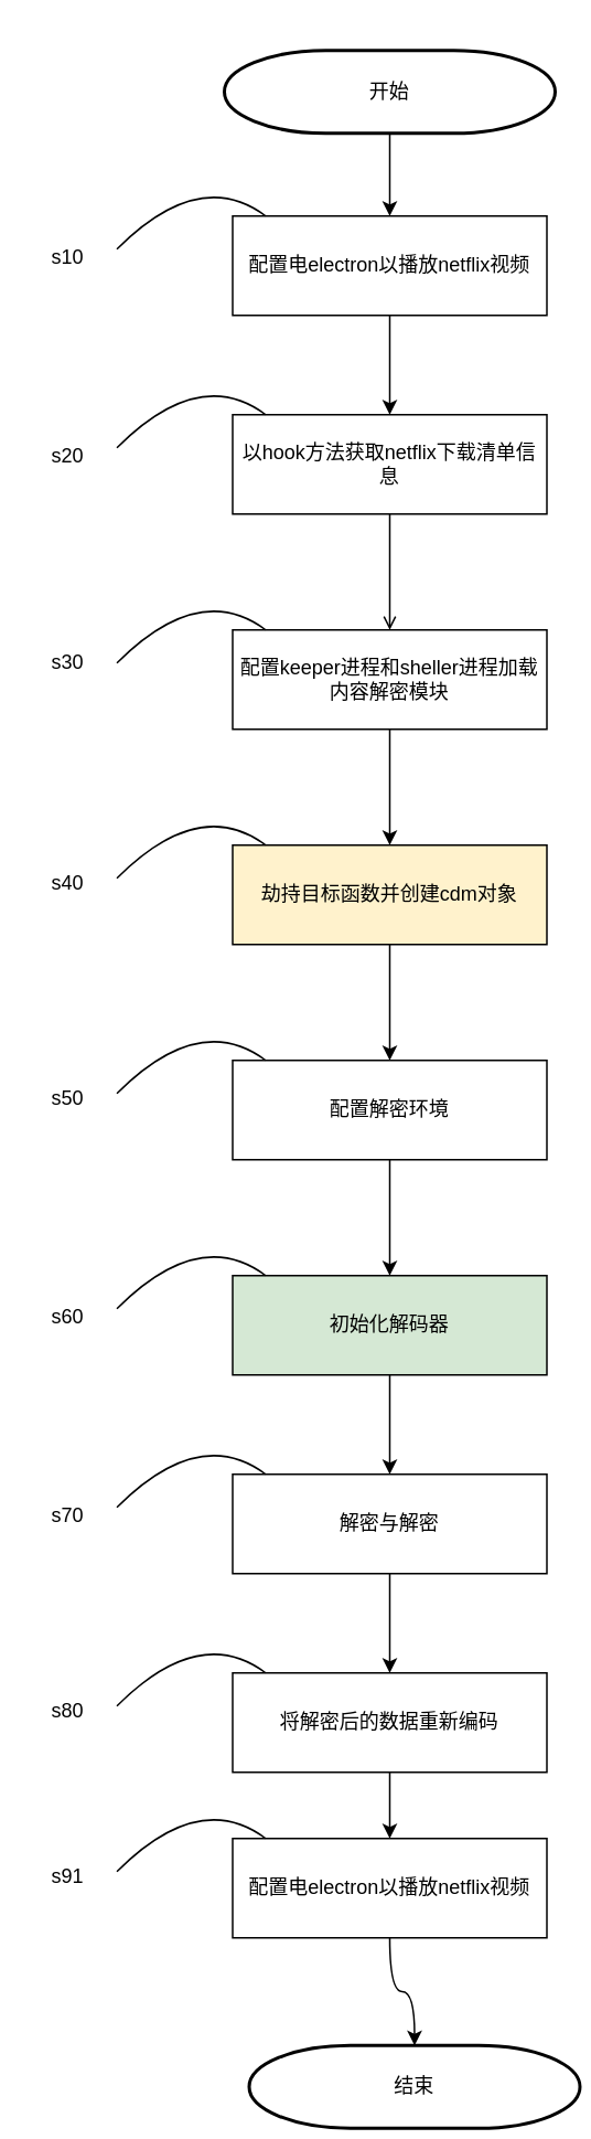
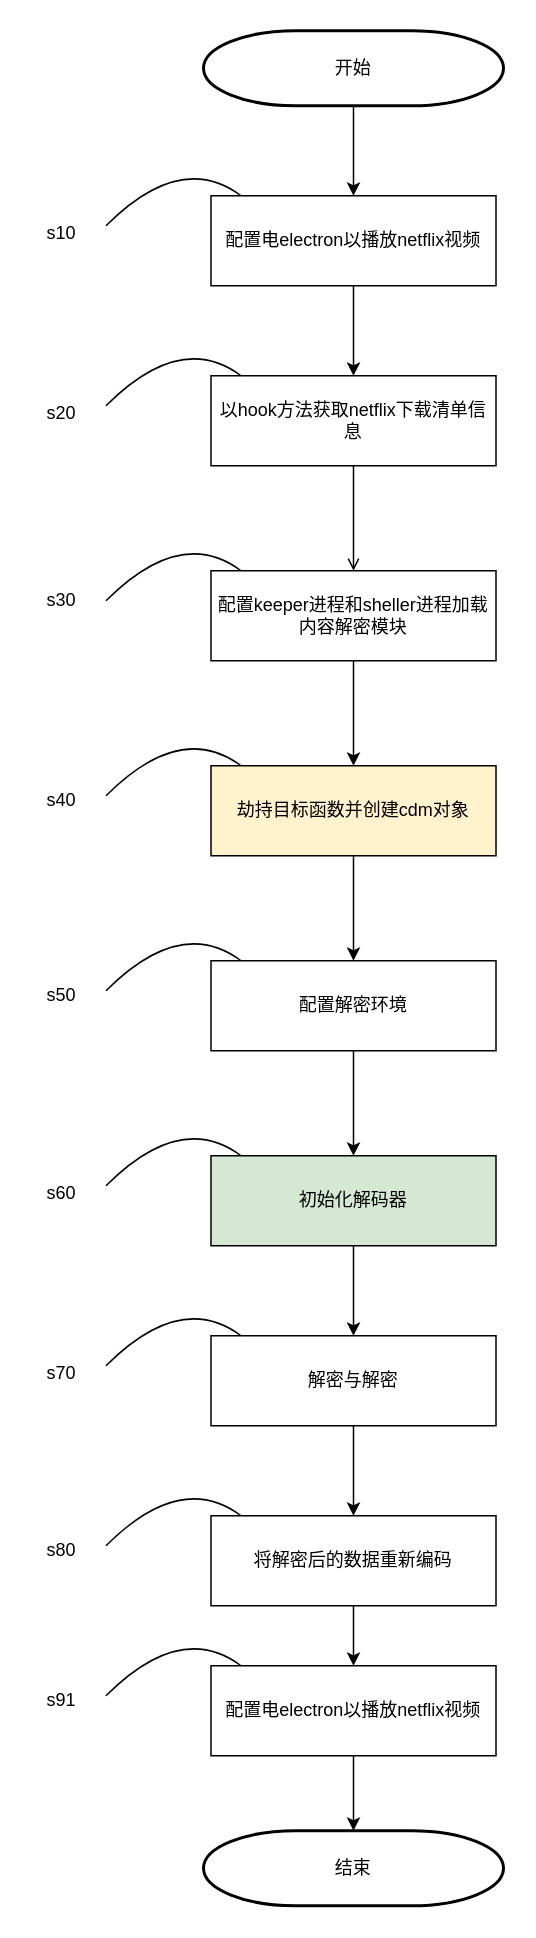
  <mxCell id="0" />
  <mxCell id="1" parent="0" />
  <mxCell id="2" style="edgeStyle=orthogonalEdgeStyle;curved=1;rounded=0;orthogonalLoop=1;jettySize=auto;html=1;exitX=0.5;exitY=1;exitDx=0;exitDy=0;exitPerimeter=0;entryX=0.5;entryY=0;entryDx=0;entryDy=0;" edge="1" parent="1" source="3" target="5"><mxGeometry relative="1" as="geometry" /></mxCell>
- <mxCell id="3" value="&lt;font style=&quot;vertical-align: inherit;&quot;&gt;&lt;font style=&quot;vertical-align: inherit;&quot;&gt;开始&lt;/font&gt;&lt;/font&gt;" style="strokeWidth=2;html=1;shape=mxgraph.flowchart.terminator;whiteSpace=wrap;" vertex="1" parent="1"><mxGeometry x="135" y="30" width="200" height="50" as="geometry" /></mxCell>
+ <mxCell id="3" value="&lt;font style=&quot;vertical-align: inherit;&quot;&gt;&lt;font style=&quot;vertical-align: inherit;&quot;&gt;开始&lt;/font&gt;&lt;/font&gt;" style="strokeWidth=2;html=1;shape=mxgraph.flowchart.terminator;whiteSpace=wrap;" vertex="1" parent="1"><mxGeometry x="135" y="20" width="200" height="50" as="geometry" /></mxCell>
  <mxCell id="4" style="edgeStyle=orthogonalEdgeStyle;curved=1;rounded=0;orthogonalLoop=1;jettySize=auto;html=1;entryX=0.5;entryY=0;entryDx=0;entryDy=0;" edge="1" parent="1" source="5" target="8"><mxGeometry relative="1" as="geometry" /></mxCell>
  <mxCell id="5" value="&lt;font style=&quot;vertical-align: inherit;&quot;&gt;&lt;font style=&quot;vertical-align: inherit;&quot;&gt;&lt;font style=&quot;vertical-align: inherit;&quot;&gt;&lt;font style=&quot;vertical-align: inherit;&quot;&gt;配置电electron以播放netflix视频&lt;/font&gt;&lt;/font&gt;&lt;/font&gt;&lt;/font&gt;" style="rounded=0;whiteSpace=wrap;html=1;" vertex="1" parent="1"><mxGeometry x="140" y="130" width="190" height="60" as="geometry" /></mxCell>
  <mxCell id="6" value="" style="endArrow=none;html=1;rounded=0;curved=1;" edge="1" parent="1"><mxGeometry width="50" height="50" relative="1" as="geometry"><mxPoint x="70" y="150" as="sourcePoint" /><mxPoint x="160" y="130" as="targetPoint" /><Array as="points"><mxPoint x="120" y="100" /></Array></mxGeometry></mxCell>
  <mxCell id="7" style="edgeStyle=orthogonalEdgeStyle;curved=1;rounded=0;orthogonalLoop=1;jettySize=auto;html=1;exitX=0.5;exitY=1;exitDx=0;exitDy=0;endArrow=open;" edge="1" parent="1" source="8" target="11"><mxGeometry relative="1" as="geometry" /></mxCell>
  <mxCell id="8" value="&lt;font style=&quot;vertical-align: inherit;&quot;&gt;&lt;font style=&quot;vertical-align: inherit;&quot;&gt;&lt;font style=&quot;vertical-align: inherit;&quot;&gt;&lt;font style=&quot;vertical-align: inherit;&quot;&gt;以hook方法获取netflix下载清单信息&lt;/font&gt;&lt;/font&gt;&lt;/font&gt;&lt;/font&gt;" style="rounded=0;whiteSpace=wrap;html=1;" vertex="1" parent="1"><mxGeometry x="140" y="250" width="190" height="60" as="geometry" /></mxCell>
  <mxCell id="9" value="" style="endArrow=none;html=1;rounded=0;curved=1;" edge="1" parent="1"><mxGeometry width="50" height="50" relative="1" as="geometry"><mxPoint x="70" y="270" as="sourcePoint" /><mxPoint x="160" y="250" as="targetPoint" /><Array as="points"><mxPoint x="120" y="220" /></Array></mxGeometry></mxCell>
  <mxCell id="10" style="edgeStyle=orthogonalEdgeStyle;curved=1;rounded=0;orthogonalLoop=1;jettySize=auto;html=1;entryX=0.5;entryY=0;entryDx=0;entryDy=0;" edge="1" parent="1" source="11" target="14"><mxGeometry relative="1" as="geometry" /></mxCell>
  <mxCell id="11" value="&lt;font style=&quot;vertical-align: inherit;&quot;&gt;&lt;font style=&quot;vertical-align: inherit;&quot;&gt;&lt;font style=&quot;vertical-align: inherit;&quot;&gt;&lt;font style=&quot;vertical-align: inherit;&quot;&gt;&lt;font style=&quot;vertical-align: inherit;&quot;&gt;&lt;font style=&quot;vertical-align: inherit;&quot;&gt;&lt;font style=&quot;vertical-align: inherit;&quot;&gt;&lt;font style=&quot;vertical-align: inherit;&quot;&gt;配置keeper进程和sheller进程加载内容解密模块&lt;/font&gt;&lt;/font&gt;&lt;/font&gt;&lt;/font&gt;&lt;/font&gt;&lt;/font&gt;&lt;/font&gt;&lt;/font&gt;" style="rounded=0;whiteSpace=wrap;html=1;" vertex="1" parent="1"><mxGeometry x="140" y="380" width="190" height="60" as="geometry" /></mxCell>
  <mxCell id="12" value="" style="endArrow=none;html=1;rounded=0;curved=1;" edge="1" parent="1"><mxGeometry width="50" height="50" relative="1" as="geometry"><mxPoint x="70" y="400" as="sourcePoint" /><mxPoint x="160" y="380" as="targetPoint" /><Array as="points"><mxPoint x="120" y="350" /></Array></mxGeometry></mxCell>
  <mxCell id="13" style="edgeStyle=orthogonalEdgeStyle;curved=1;rounded=0;orthogonalLoop=1;jettySize=auto;html=1;entryX=0.5;entryY=0;entryDx=0;entryDy=0;" edge="1" parent="1" source="14" target="17"><mxGeometry relative="1" as="geometry" /></mxCell>
  <mxCell id="14" value="&lt;font style=&quot;vertical-align: inherit;&quot;&gt;&lt;font style=&quot;vertical-align: inherit;&quot;&gt;&lt;font style=&quot;vertical-align: inherit;&quot;&gt;&lt;font style=&quot;vertical-align: inherit;&quot;&gt;&lt;font style=&quot;vertical-align: inherit;&quot;&gt;&lt;font style=&quot;vertical-align: inherit;&quot;&gt;&lt;font style=&quot;vertical-align: inherit;&quot;&gt;&lt;font style=&quot;vertical-align: inherit;&quot;&gt;劫持目标函数并创建cdm对象&lt;/font&gt;&lt;/font&gt;&lt;/font&gt;&lt;/font&gt;&lt;/font&gt;&lt;/font&gt;&lt;/font&gt;&lt;/font&gt;" style="rounded=0;whiteSpace=wrap;html=1;fillColor=#fff2cc;" vertex="1" parent="1"><mxGeometry x="140" y="510" width="190" height="60" as="geometry" /></mxCell>
  <mxCell id="15" value="" style="endArrow=none;html=1;rounded=0;curved=1;" edge="1" parent="1"><mxGeometry width="50" height="50" relative="1" as="geometry"><mxPoint x="70" y="530" as="sourcePoint" /><mxPoint x="160" y="510" as="targetPoint" /><Array as="points"><mxPoint x="120" y="480" /></Array></mxGeometry></mxCell>
  <mxCell id="16" style="edgeStyle=orthogonalEdgeStyle;curved=1;rounded=0;orthogonalLoop=1;jettySize=auto;html=1;" edge="1" parent="1" source="17" target="20"><mxGeometry relative="1" as="geometry" /></mxCell>
  <mxCell id="17" value="&lt;font style=&quot;vertical-align: inherit;&quot;&gt;&lt;font style=&quot;vertical-align: inherit;&quot;&gt;&lt;font style=&quot;vertical-align: inherit;&quot;&gt;&lt;font style=&quot;vertical-align: inherit;&quot;&gt;&lt;font style=&quot;vertical-align: inherit;&quot;&gt;&lt;font style=&quot;vertical-align: inherit;&quot;&gt;&lt;font style=&quot;vertical-align: inherit;&quot;&gt;&lt;font style=&quot;vertical-align: inherit;&quot;&gt;配置解密环境&lt;/font&gt;&lt;/font&gt;&lt;/font&gt;&lt;/font&gt;&lt;/font&gt;&lt;/font&gt;&lt;/font&gt;&lt;/font&gt;" style="rounded=0;whiteSpace=wrap;html=1;" vertex="1" parent="1"><mxGeometry x="140" y="640" width="190" height="60" as="geometry" /></mxCell>
  <mxCell id="18" value="" style="endArrow=none;html=1;rounded=0;curved=1;" edge="1" parent="1"><mxGeometry width="50" height="50" relative="1" as="geometry"><mxPoint x="70" y="660" as="sourcePoint" /><mxPoint x="160" y="640" as="targetPoint" /><Array as="points"><mxPoint x="120" y="610" /></Array></mxGeometry></mxCell>
  <mxCell id="19" style="edgeStyle=orthogonalEdgeStyle;curved=1;rounded=0;orthogonalLoop=1;jettySize=auto;html=1;" edge="1" parent="1" source="20" target="23"><mxGeometry relative="1" as="geometry" /></mxCell>
  <mxCell id="20" value="&lt;font style=&quot;vertical-align: inherit;&quot;&gt;&lt;font style=&quot;vertical-align: inherit;&quot;&gt;&lt;font style=&quot;vertical-align: inherit;&quot;&gt;&lt;font style=&quot;vertical-align: inherit;&quot;&gt;&lt;font style=&quot;vertical-align: inherit;&quot;&gt;&lt;font style=&quot;vertical-align: inherit;&quot;&gt;初始化解码器&lt;/font&gt;&lt;/font&gt;&lt;/font&gt;&lt;/font&gt;&lt;/font&gt;&lt;/font&gt;" style="rounded=0;whiteSpace=wrap;html=1;fillColor=#d5e8d4;" vertex="1" parent="1"><mxGeometry x="140" y="770" width="190" height="60" as="geometry" /></mxCell>
  <mxCell id="21" value="" style="endArrow=none;html=1;rounded=0;curved=1;" edge="1" parent="1"><mxGeometry width="50" height="50" relative="1" as="geometry"><mxPoint x="70" y="790" as="sourcePoint" /><mxPoint x="160" y="770" as="targetPoint" /><Array as="points"><mxPoint x="120" y="740" /></Array></mxGeometry></mxCell>
  <mxCell id="22" style="edgeStyle=orthogonalEdgeStyle;curved=1;rounded=0;orthogonalLoop=1;jettySize=auto;html=1;entryX=0.5;entryY=0;entryDx=0;entryDy=0;" edge="1" parent="1" source="23" target="26"><mxGeometry relative="1" as="geometry" /></mxCell>
  <mxCell id="23" value="&lt;font style=&quot;vertical-align: inherit;&quot;&gt;&lt;font style=&quot;vertical-align: inherit;&quot;&gt;&lt;font style=&quot;vertical-align: inherit;&quot;&gt;&lt;font style=&quot;vertical-align: inherit;&quot;&gt;&lt;font style=&quot;vertical-align: inherit;&quot;&gt;&lt;font style=&quot;vertical-align: inherit;&quot;&gt;解密与解密&lt;/font&gt;&lt;/font&gt;&lt;/font&gt;&lt;/font&gt;&lt;/font&gt;&lt;/font&gt;" style="rounded=0;whiteSpace=wrap;html=1;" vertex="1" parent="1"><mxGeometry x="140" y="890" width="190" height="60" as="geometry" /></mxCell>
  <mxCell id="24" value="" style="endArrow=none;html=1;rounded=0;curved=1;" edge="1" parent="1"><mxGeometry width="50" height="50" relative="1" as="geometry"><mxPoint x="70" y="910" as="sourcePoint" /><mxPoint x="160" y="890" as="targetPoint" /><Array as="points"><mxPoint x="120" y="860" /></Array></mxGeometry></mxCell>
  <mxCell id="25" style="edgeStyle=orthogonalEdgeStyle;curved=1;rounded=0;orthogonalLoop=1;jettySize=auto;html=1;entryX=0.5;entryY=0;entryDx=0;entryDy=0;" edge="1" parent="1" source="26" target="38"><mxGeometry relative="1" as="geometry" /></mxCell>
  <mxCell id="26" value="&lt;font style=&quot;vertical-align: inherit;&quot;&gt;&lt;font style=&quot;vertical-align: inherit;&quot;&gt;&lt;font style=&quot;vertical-align: inherit;&quot;&gt;&lt;font style=&quot;vertical-align: inherit;&quot;&gt;&lt;font style=&quot;vertical-align: inherit;&quot;&gt;&lt;font style=&quot;vertical-align: inherit;&quot;&gt;将解密后的数据重新编码&lt;/font&gt;&lt;/font&gt;&lt;/font&gt;&lt;/font&gt;&lt;/font&gt;&lt;/font&gt;" style="rounded=0;whiteSpace=wrap;html=1;" vertex="1" parent="1"><mxGeometry x="140" y="1010" width="190" height="60" as="geometry" /></mxCell>
  <mxCell id="27" value="" style="endArrow=none;html=1;rounded=0;curved=1;" edge="1" parent="1"><mxGeometry width="50" height="50" relative="1" as="geometry"><mxPoint x="70" y="1030" as="sourcePoint" /><mxPoint x="160" y="1010" as="targetPoint" /><Array as="points"><mxPoint x="120" y="980" /></Array></mxGeometry></mxCell>
- <mxCell id="28" value="&lt;font style=&quot;vertical-align: inherit;&quot;&gt;&lt;font style=&quot;vertical-align: inherit;&quot;&gt;&lt;font style=&quot;vertical-align: inherit;&quot;&gt;&lt;font style=&quot;vertical-align: inherit;&quot;&gt;结束&lt;/font&gt;&lt;/font&gt;&lt;/font&gt;&lt;/font&gt;" style="strokeWidth=2;html=1;shape=mxgraph.flowchart.terminator;whiteSpace=wrap;" vertex="1" parent="1"><mxGeometry x="150" y="1235" width="200" height="50" as="geometry" /></mxCell>
+ <mxCell id="28" value="&lt;font style=&quot;vertical-align: inherit;&quot;&gt;&lt;font style=&quot;vertical-align: inherit;&quot;&gt;&lt;font style=&quot;vertical-align: inherit;&quot;&gt;&lt;font style=&quot;vertical-align: inherit;&quot;&gt;结束&lt;/font&gt;&lt;/font&gt;&lt;/font&gt;&lt;/font&gt;" style="strokeWidth=2;html=1;shape=mxgraph.flowchart.terminator;whiteSpace=wrap;" vertex="1" parent="1"><mxGeometry x="135" y="1220" width="200" height="50" as="geometry" /></mxCell>
  <mxCell id="29" value="&lt;font style=&quot;vertical-align: inherit;&quot;&gt;&lt;font style=&quot;vertical-align: inherit;&quot;&gt;s10&lt;/font&gt;&lt;/font&gt;" style="text;html=1;align=center;verticalAlign=middle;resizable=0;points=[];autosize=1;strokeColor=none;fillColor=none;" vertex="1" parent="1"><mxGeometry x="20" y="140" width="40" height="30" as="geometry" /></mxCell>
  <mxCell id="30" value="&lt;font style=&quot;vertical-align: inherit;&quot;&gt;&lt;font style=&quot;vertical-align: inherit;&quot;&gt;&lt;font style=&quot;vertical-align: inherit;&quot;&gt;&lt;font style=&quot;vertical-align: inherit;&quot;&gt;s20&lt;/font&gt;&lt;/font&gt;&lt;/font&gt;&lt;/font&gt;" style="text;html=1;align=center;verticalAlign=middle;resizable=0;points=[];autosize=1;strokeColor=none;fillColor=none;" vertex="1" parent="1"><mxGeometry x="20" y="260" width="40" height="30" as="geometry" /></mxCell>
  <mxCell id="31" value="&lt;font style=&quot;vertical-align: inherit;&quot;&gt;&lt;font style=&quot;vertical-align: inherit;&quot;&gt;s30&lt;/font&gt;&lt;/font&gt;" style="text;html=1;align=center;verticalAlign=middle;resizable=0;points=[];autosize=1;strokeColor=none;fillColor=none;" vertex="1" parent="1"><mxGeometry x="20" y="385" width="40" height="30" as="geometry" /></mxCell>
  <mxCell id="32" value="&lt;font style=&quot;vertical-align: inherit;&quot;&gt;&lt;font style=&quot;vertical-align: inherit;&quot;&gt;s40&lt;/font&gt;&lt;/font&gt;" style="text;html=1;align=center;verticalAlign=middle;resizable=0;points=[];autosize=1;strokeColor=none;fillColor=none;" vertex="1" parent="1"><mxGeometry x="20" y="518" width="40" height="30" as="geometry" /></mxCell>
  <mxCell id="33" value="&lt;font style=&quot;vertical-align: inherit;&quot;&gt;&lt;font style=&quot;vertical-align: inherit;&quot;&gt;s50&lt;/font&gt;&lt;/font&gt;" style="text;html=1;align=center;verticalAlign=middle;resizable=0;points=[];autosize=1;strokeColor=none;fillColor=none;" vertex="1" parent="1"><mxGeometry x="20" y="648" width="40" height="30" as="geometry" /></mxCell>
  <mxCell id="34" value="&lt;font style=&quot;vertical-align: inherit;&quot;&gt;&lt;font style=&quot;vertical-align: inherit;&quot;&gt;&lt;font style=&quot;vertical-align: inherit;&quot;&gt;&lt;font style=&quot;vertical-align: inherit;&quot;&gt;s60&lt;/font&gt;&lt;/font&gt;&lt;/font&gt;&lt;/font&gt;" style="text;html=1;align=center;verticalAlign=middle;resizable=0;points=[];autosize=1;strokeColor=none;fillColor=none;" vertex="1" parent="1"><mxGeometry x="20" y="780" width="40" height="30" as="geometry" /></mxCell>
  <mxCell id="35" value="&lt;font style=&quot;vertical-align: inherit;&quot;&gt;&lt;font style=&quot;vertical-align: inherit;&quot;&gt;&lt;font style=&quot;vertical-align: inherit;&quot;&gt;&lt;font style=&quot;vertical-align: inherit;&quot;&gt;s70&lt;/font&gt;&lt;/font&gt;&lt;/font&gt;&lt;/font&gt;" style="text;html=1;align=center;verticalAlign=middle;resizable=0;points=[];autosize=1;strokeColor=none;fillColor=none;" vertex="1" parent="1"><mxGeometry x="20" y="900" width="40" height="30" as="geometry" /></mxCell>
  <mxCell id="36" value="&lt;font style=&quot;vertical-align: inherit;&quot;&gt;&lt;font style=&quot;vertical-align: inherit;&quot;&gt;s80&lt;/font&gt;&lt;/font&gt;" style="text;html=1;align=center;verticalAlign=middle;resizable=0;points=[];autosize=1;strokeColor=none;fillColor=none;" vertex="1" parent="1"><mxGeometry x="20" y="1018" width="40" height="30" as="geometry" /></mxCell>
  <mxCell id="37" style="edgeStyle=orthogonalEdgeStyle;curved=1;rounded=0;orthogonalLoop=1;jettySize=auto;html=1;" edge="1" parent="1" source="38" target="28"><mxGeometry relative="1" as="geometry" /></mxCell>
  <mxCell id="38" value="&lt;font style=&quot;vertical-align: inherit;&quot;&gt;&lt;font style=&quot;vertical-align: inherit;&quot;&gt;&lt;font style=&quot;vertical-align: inherit;&quot;&gt;&lt;font style=&quot;vertical-align: inherit;&quot;&gt;配置电electron以播放netflix视频&lt;/font&gt;&lt;/font&gt;&lt;/font&gt;&lt;/font&gt;" style="rounded=0;whiteSpace=wrap;html=1;" vertex="1" parent="1"><mxGeometry x="140" y="1110" width="190" height="60" as="geometry" /></mxCell>
  <mxCell id="39" value="" style="endArrow=none;html=1;rounded=0;curved=1;" edge="1" parent="1"><mxGeometry width="50" height="50" relative="1" as="geometry"><mxPoint x="70" y="1130" as="sourcePoint" /><mxPoint x="160" y="1110" as="targetPoint" /><Array as="points"><mxPoint x="120" y="1080" /></Array></mxGeometry></mxCell>
  <mxCell id="40" value="&lt;font style=&quot;vertical-align: inherit;&quot;&gt;&lt;font style=&quot;vertical-align: inherit;&quot;&gt;&lt;font style=&quot;vertical-align: inherit;&quot;&gt;&lt;font style=&quot;vertical-align: inherit;&quot;&gt;s91&lt;/font&gt;&lt;/font&gt;&lt;/font&gt;&lt;/font&gt;" style="text;html=1;align=center;verticalAlign=middle;resizable=0;points=[];autosize=1;strokeColor=none;fillColor=none;" vertex="1" parent="1"><mxGeometry x="20" y="1118" width="40" height="30" as="geometry" /></mxCell>
